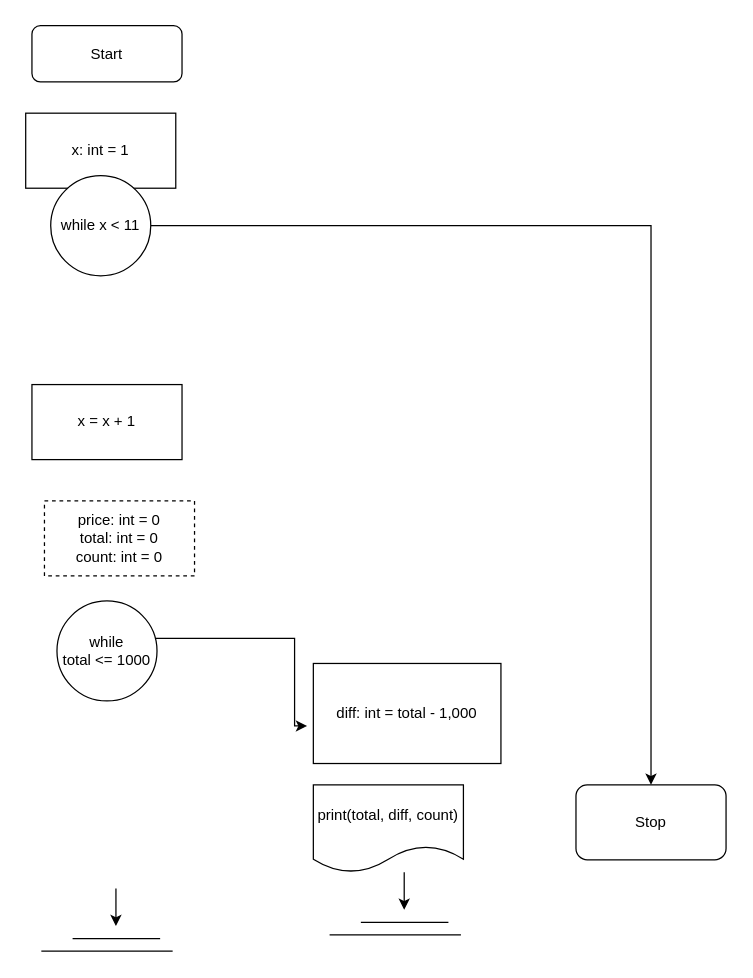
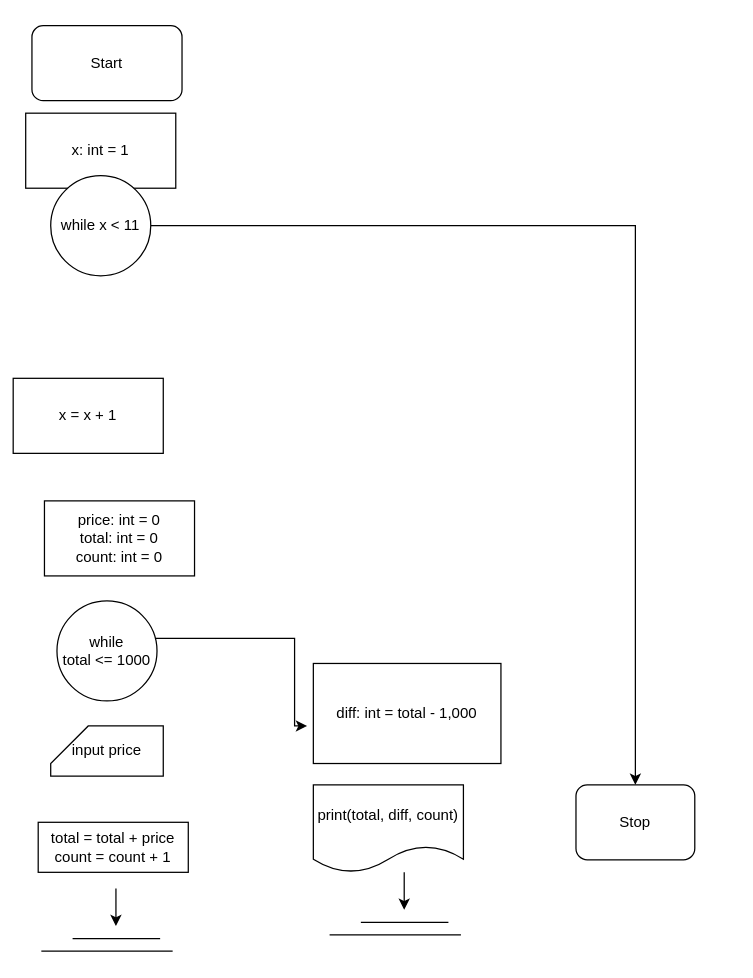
  <mxCell id="0" />
  <mxCell id="1" parent="0" />
- <mxCell id="2" value="Start" style="rounded=1;whiteSpace=wrap;html=1;" parent="1" vertex="1"><mxGeometry x="25" y="20" width="120" height="45" as="geometry" /></mxCell>
- <mxCell id="3" value="Stop" style="rounded=1;whiteSpace=wrap;html=1;" parent="1" vertex="1"><mxGeometry x="460" y="627" width="120" height="60" as="geometry" /></mxCell>
- <mxCell id="4" value="price: int = 0&lt;div&gt;total: int = 0&lt;/div&gt;&lt;div&gt;count: int = 0&lt;/div&gt;" style="rounded=0;whiteSpace=wrap;html=1;dashed=1;" parent="1" vertex="1"><mxGeometry x="35" y="400" width="120" height="60" as="geometry" /></mxCell>
+ <mxCell id="2" value="Start" style="rounded=1;whiteSpace=wrap;html=1;" parent="1" vertex="1"><mxGeometry x="25" width="120" height="60" as="geometry" y="20" /></mxCell>
+ <mxCell id="3" value="Stop" style="rounded=1;whiteSpace=wrap;html=1;" parent="1" vertex="1"><mxGeometry x="460" y="627" width="95" height="60" as="geometry" /></mxCell>
+ <mxCell id="4" value="price: int = 0&lt;div&gt;total: int = 0&lt;/div&gt;&lt;div&gt;count: int = 0&lt;/div&gt;" style="rounded=0;whiteSpace=wrap;html=1;" parent="1" vertex="1"><mxGeometry x="35" y="400" width="120" height="60" as="geometry" /></mxCell>
  <mxCell id="5" style="edgeStyle=orthogonalEdgeStyle;rounded=0;orthogonalLoop=1;jettySize=auto;html=1;" parent="1" source="6" edge="1"><mxGeometry relative="1" as="geometry"><mxPoint x="245" y="580" as="targetPoint" /><Array as="points"><mxPoint x="235" y="510" /><mxPoint x="235" y="580" /></Array></mxGeometry></mxCell>
  <mxCell id="6" value="while&lt;div&gt;total &amp;lt;= 1000&lt;/div&gt;" style="ellipse;whiteSpace=wrap;html=1;aspect=fixed;" parent="1" vertex="1"><mxGeometry x="45" y="480" width="80" height="80" as="geometry" /></mxCell>
  <mxCell id="7" value="" style="endArrow=none;html=1;rounded=0;" parent="1" edge="1"><mxGeometry width="50" height="50" relative="1" as="geometry"><mxPoint x="57.5" y="750" as="sourcePoint" /><mxPoint x="127.5" y="750" as="targetPoint" /></mxGeometry></mxCell>
  <mxCell id="8" value="" style="endArrow=none;html=1;rounded=0;" parent="1" edge="1"><mxGeometry width="50" height="50" relative="1" as="geometry"><mxPoint x="32.5" y="760" as="sourcePoint" /><mxPoint x="137.5" y="760" as="targetPoint" /></mxGeometry></mxCell>
  <mxCell id="9" value="" style="endArrow=classic;html=1;rounded=0;" parent="1" edge="1"><mxGeometry width="50" height="50" relative="1" as="geometry"><mxPoint x="92.16" y="710" as="sourcePoint" /><mxPoint x="92.16" y="740" as="targetPoint" /></mxGeometry></mxCell>
  <mxCell id="10" value="print(total, diff, count)" style="shape=document;whiteSpace=wrap;html=1;boundedLbl=1;" parent="1" vertex="1"><mxGeometry x="250" y="627" width="120" height="70" as="geometry" /></mxCell>
+ <mxCell id="11" value="input price" style="shape=card;whiteSpace=wrap;html=1;" parent="1" vertex="1"><mxGeometry x="40" y="580" width="90" height="40" as="geometry" /></mxCell>
  <mxCell id="12" value="diff: int = total - 1,000" style="rounded=0;whiteSpace=wrap;html=1;" parent="1" vertex="1"><mxGeometry x="250" y="530" width="150" height="80" as="geometry" /></mxCell>
+ <mxCell id="13" value="total = total + price&lt;div&gt;count = count + 1&lt;/div&gt;" style="rounded=0;whiteSpace=wrap;html=1;" parent="1" vertex="1"><mxGeometry x="30" y="657" width="120" height="40" as="geometry" /></mxCell>
  <mxCell id="14" value="x: int = 1" style="rounded=0;whiteSpace=wrap;html=1;" vertex="1" parent="1"><mxGeometry x="20" y="90" width="120" height="60" as="geometry" /></mxCell>
- <mxCell id="15" value="x = x + 1" style="rounded=0;whiteSpace=wrap;html=1;" vertex="1" parent="1"><mxGeometry x="25" y="307" width="120" height="60" as="geometry" /></mxCell>
+ <mxCell id="15" value="x = x + 1" style="rounded=0;whiteSpace=wrap;html=1;" vertex="1" parent="1"><mxGeometry x="10" y="302" width="120" height="60" as="geometry" /></mxCell>
  <mxCell id="16" style="edgeStyle=orthogonalEdgeStyle;rounded=0;orthogonalLoop=1;jettySize=auto;html=1;" edge="1" parent="1" source="17" target="3"><mxGeometry relative="1" as="geometry" /></mxCell>
  <mxCell id="17" value="while x &amp;lt; 11" style="ellipse;whiteSpace=wrap;html=1;aspect=fixed;" vertex="1" parent="1"><mxGeometry x="40" y="140" width="80" height="80" as="geometry" /></mxCell>
  <mxCell id="18" value="" style="endArrow=none;html=1;rounded=0;" edge="1" parent="1"><mxGeometry width="50" height="50" relative="1" as="geometry"><mxPoint x="288" y="737" as="sourcePoint" /><mxPoint x="358" y="737" as="targetPoint" /></mxGeometry></mxCell>
  <mxCell id="19" value="" style="endArrow=none;html=1;rounded=0;" edge="1" parent="1"><mxGeometry width="50" height="50" relative="1" as="geometry"><mxPoint x="263" y="747" as="sourcePoint" /><mxPoint x="368" y="747" as="targetPoint" /></mxGeometry></mxCell>
  <mxCell id="20" value="" style="endArrow=classic;html=1;rounded=0;" edge="1" parent="1"><mxGeometry width="50" height="50" relative="1" as="geometry"><mxPoint x="322.66" y="697" as="sourcePoint" /><mxPoint x="322.66" y="727" as="targetPoint" /></mxGeometry></mxCell>
